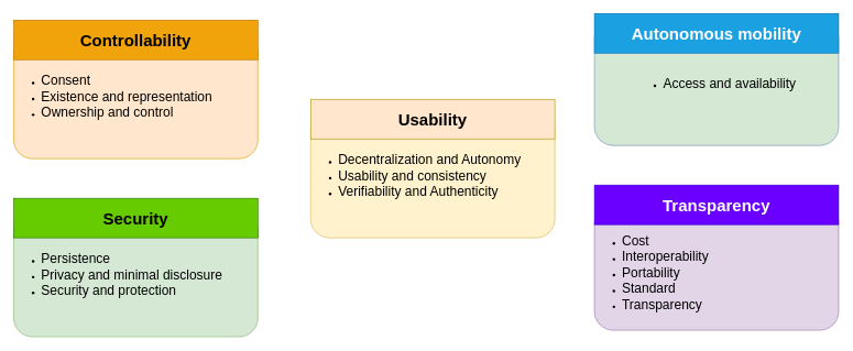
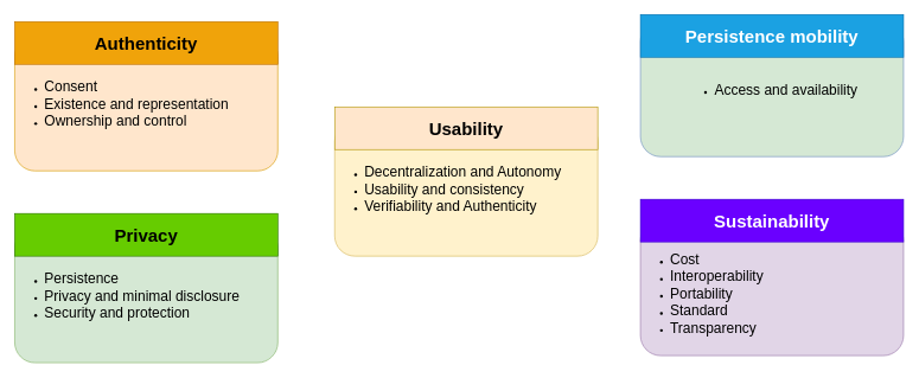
  <mxCell id="0" />
  <mxCell id="1" parent="0" />
  <mxCell id="2" value="&lt;div align=&quot;left&quot;&gt;&lt;ul&gt;&lt;li&gt;&lt;font style=&quot;font-size: 20px;&quot;&gt;Consent&lt;/font&gt;&lt;/li&gt;&lt;li&gt;&lt;font style=&quot;font-size: 20px;&quot;&gt;Existence and representation&lt;/font&gt;&lt;/li&gt;&lt;li&gt;&lt;font style=&quot;font-size: 20px;&quot;&gt;Ownership and control&lt;/font&gt;&lt;/li&gt;&lt;/ul&gt;&lt;/div&gt;" style="rounded=1;whiteSpace=wrap;html=1;align=left;fillColor=#ffe6cc;strokeColor=#d79b00;" parent="1" vertex="1"><mxGeometry x="20" y="50" width="370" height="190" as="geometry" /></mxCell>
  <mxCell id="3" value="&lt;div align=&quot;left&quot;&gt;&lt;ul&gt;&lt;li&gt;&lt;font style=&quot;font-size: 20px;&quot;&gt;Persistence&lt;/font&gt;&lt;/li&gt;&lt;li&gt;&lt;font style=&quot;font-size: 20px;&quot;&gt;Privacy and minimal disclosure&lt;/font&gt;&lt;/li&gt;&lt;li&gt;&lt;font style=&quot;font-size: 20px;&quot;&gt;Security and protection&lt;/font&gt;&lt;/li&gt;&lt;/ul&gt;&lt;/div&gt;" style="rounded=1;whiteSpace=wrap;html=1;align=left;fillColor=#d5e8d4;strokeColor=#82b366;" parent="1" vertex="1"><mxGeometry x="20" y="320" width="370" height="190" as="geometry" /></mxCell>
  <mxCell id="4" value="&lt;div align=&quot;left&quot;&gt;&lt;ul&gt;&lt;li&gt;&lt;font style=&quot;font-size: 20px;&quot;&gt;Decentralization and Autonomy&lt;/font&gt;&lt;/li&gt;&lt;li&gt;&lt;font style=&quot;font-size: 20px;&quot;&gt;Usability and consistency&lt;/font&gt;&lt;/li&gt;&lt;li&gt;&lt;font style=&quot;font-size: 20px;&quot;&gt;Verifiability and Authenticity&lt;/font&gt;&lt;/li&gt;&lt;/ul&gt;&lt;/div&gt;" style="rounded=1;whiteSpace=wrap;html=1;align=left;fillColor=#fff2cc;strokeColor=#d6b656;" parent="1" vertex="1"><mxGeometry x="470" y="170" width="370" height="190" as="geometry" /></mxCell>
- <mxCell id="5" value="&lt;b&gt;&lt;font style=&quot;font-size: 25px;&quot;&gt;Controllability&lt;/font&gt;&lt;/b&gt;" style="rounded=0;whiteSpace=wrap;html=1;fillColor=#f0a30a;fontColor=#000000;strokeColor=#BD7000;" parent="1" vertex="1"><mxGeometry x="20" y="30" width="370" height="60" as="geometry" /></mxCell>
+ <mxCell id="5" value="&lt;b&gt;&lt;font style=&quot;font-size: 25px;&quot;&gt;Authenticity&lt;/font&gt;&lt;/b&gt;" style="rounded=0;whiteSpace=wrap;html=1;fillColor=#f0a30a;fontColor=#000000;strokeColor=#BD7000;" parent="1" vertex="1"><mxGeometry x="20" y="30" width="370" height="60" as="geometry" /></mxCell>
  <mxCell id="6" value="&lt;div&gt;&lt;b&gt;&lt;font style=&quot;font-size: 25px;&quot;&gt;Usability&lt;/font&gt;&lt;/b&gt;&lt;br&gt;&lt;/div&gt;" style="rounded=0;whiteSpace=wrap;html=1;fillColor=#ffe6cc;fontColor=#000000;strokeColor=#B09500;" parent="1" vertex="1"><mxGeometry x="470" y="150" width="370" height="60" as="geometry" /></mxCell>
- <mxCell id="7" value="&lt;span style=&quot;color: rgb(0, 0, 0);&quot;&gt;&lt;b&gt;&lt;font style=&quot;font-size: 25px;&quot;&gt;Security&lt;font&gt;&lt;br&gt;&lt;/font&gt;&lt;/font&gt;&lt;/b&gt;&lt;/span&gt;" style="rounded=0;whiteSpace=wrap;html=1;fillColor=#66CC00;strokeColor=#2D7600;fontColor=#ffffff;" parent="1" vertex="1"><mxGeometry x="20" y="300" width="370" height="60" as="geometry" /></mxCell>
+ <mxCell id="7" value="&lt;span style=&quot;color: rgb(0, 0, 0);&quot;&gt;&lt;b&gt;&lt;font style=&quot;font-size: 25px;&quot;&gt;Privacy&lt;font&gt;&lt;br&gt;&lt;/font&gt;&lt;/font&gt;&lt;/b&gt;&lt;/span&gt;" style="rounded=0;whiteSpace=wrap;html=1;fillColor=#66CC00;strokeColor=#2D7600;fontColor=#ffffff;" parent="1" vertex="1"><mxGeometry x="20" y="300" width="370" height="60" as="geometry" /></mxCell>
  <mxCell id="8" value="&lt;div&gt;&lt;ul&gt;&lt;li&gt;&lt;font style=&quot;font-size: 20px;&quot;&gt;Access and availability&lt;/font&gt;&lt;/li&gt;&lt;/ul&gt;&lt;/div&gt;" style="rounded=1;whiteSpace=wrap;html=1;fillColor=#d5e8d4;strokeColor=#6c8ebf;" parent="1" vertex="1"><mxGeometry x="900" y="30" width="370" height="190" as="geometry" /></mxCell>
  <mxCell id="9" value="&lt;div align=&quot;left&quot;&gt;&lt;br&gt;&lt;ul&gt;&lt;li&gt;&lt;font style=&quot;font-size: 20px;&quot;&gt;Cost&lt;/font&gt;&lt;/li&gt;&lt;li&gt;&lt;font style=&quot;font-size: 20px;&quot;&gt;Interoperability&lt;/font&gt;&lt;/li&gt;&lt;li&gt;&lt;font style=&quot;font-size: 20px;&quot;&gt;Portability&lt;/font&gt;&lt;/li&gt;&lt;li&gt;&lt;font style=&quot;font-size: 20px;&quot;&gt;Standard&lt;/font&gt;&lt;/li&gt;&lt;li&gt;&lt;font style=&quot;font-size: 20px;&quot;&gt;Transparency&lt;/font&gt;&lt;/li&gt;&lt;/ul&gt;&lt;/div&gt;" style="rounded=1;whiteSpace=wrap;html=1;align=left;fillColor=#e1d5e7;strokeColor=#9673a6;" parent="1" vertex="1"><mxGeometry x="900" y="310" width="370" height="190" as="geometry" /></mxCell>
- <mxCell id="10" value="&lt;b&gt;&lt;font style=&quot;font-size: 25px;&quot;&gt;Transparency&lt;br&gt;&lt;/font&gt;&lt;/b&gt;" style="rounded=0;whiteSpace=wrap;html=1;fillColor=#6a00ff;fontColor=#ffffff;strokeColor=#3700CC;" parent="1" vertex="1"><mxGeometry x="900" y="280" width="370" height="60" as="geometry" /></mxCell>
- <mxCell id="11" value="&lt;font style=&quot;font-size: 25px;&quot;&gt;&lt;b&gt;Autonomous mobility&lt;/b&gt;&lt;/font&gt;" style="rounded=0;whiteSpace=wrap;html=1;fillColor=#1ba1e2;fontColor=#ffffff;strokeColor=#006EAF;" parent="1" vertex="1"><mxGeometry x="900" y="20" width="370" height="60" as="geometry" /></mxCell>
+ <mxCell id="10" value="&lt;b&gt;&lt;font style=&quot;font-size: 25px;&quot;&gt;Sustainability&lt;br&gt;&lt;/font&gt;&lt;/b&gt;" style="rounded=0;whiteSpace=wrap;html=1;fillColor=#6a00ff;fontColor=#ffffff;strokeColor=#3700CC;" parent="1" vertex="1"><mxGeometry x="900" y="280" width="370" height="60" as="geometry" /></mxCell>
+ <mxCell id="11" value="&lt;font style=&quot;font-size: 25px;&quot;&gt;&lt;b&gt;Persistence mobility&lt;/b&gt;&lt;/font&gt;" style="rounded=0;whiteSpace=wrap;html=1;fillColor=#1ba1e2;fontColor=#ffffff;strokeColor=#006EAF;" parent="1" vertex="1"><mxGeometry x="900" y="20" width="370" height="60" as="geometry" /></mxCell>
